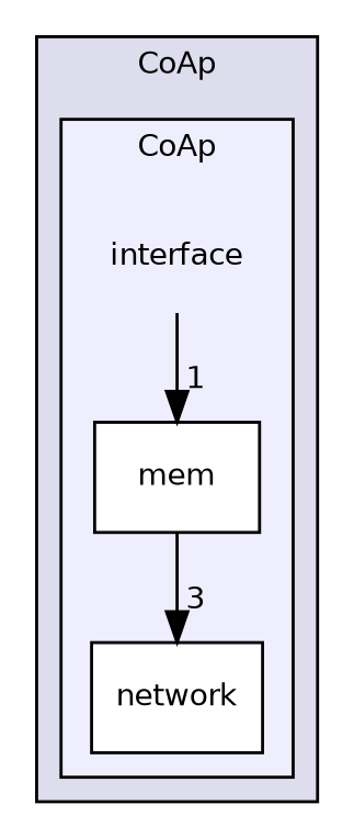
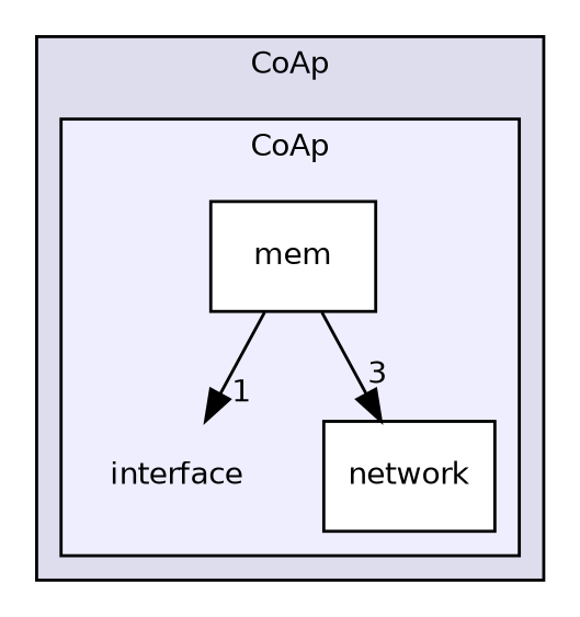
  digraph {
    compound=true
    node [fontname=Helvetica fontsize=10 shape=box color=black fillcolor=white style=filled]
    edge [labeldistance=1.5 labelfontname=Helvetica labelfontsize=10]
    n1 [label=interface shape=plaintext color="" fillcolor="" style=""]
    n2 [label=mem]
    n3 [label=network]
    subgraph cluster_1 {
      bgcolor="#ddddee"
      fontname=Helvetica
      fontsize=10
      label=CoAp
      pencolor=black
      subgraph cluster_2 {
        bgcolor="#eeeeff"
        fontname=Helvetica
        fontsize=10
        label=CoAp
        pencolor=black
        n1
        n2
        n3
      }
    }
-   n1 -> n2 [headlabel=1]
+   n2 -> n1 [headlabel=1]
    n2 -> n3 [headlabel=3]
  }
